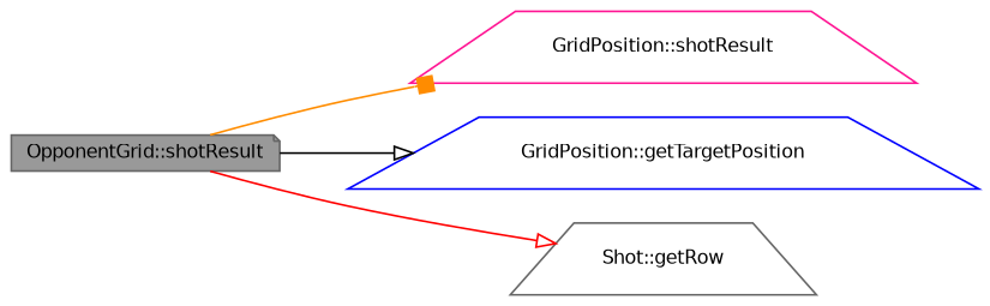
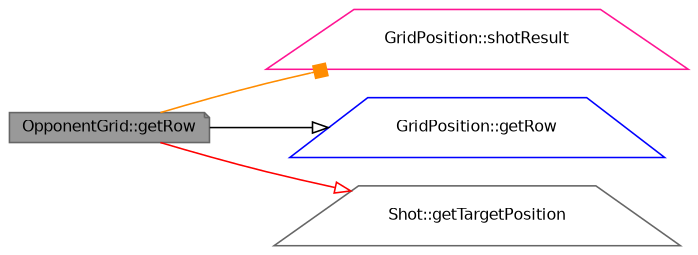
  digraph {
    rankdir=LR
    node [color=gray40 fillcolor=white fontname=Helvetica fontsize=10 shape=trapezium style=filled]
    edge [arrowhead=onormal fontname=Helvetica fontsize=10 labelfontname=Helvetica labelfontsize=10 style=solid]
-   n1 [fillcolor=grey60 fontcolor=black height=0.2 label="OpponentGrid::shotResult" shape=note width=0.4]
+   n1 [fillcolor=grey60 fontcolor=black height=0.2 label="OpponentGrid::getRow" shape=note width=0.4]
    n2 [color=deeppink height=0.2 label="GridPosition::shotResult" width=0.4]
-   n3 [color=blue height=0.2 label="GridPosition::getTargetPosition" width=0.4]
-   n4 [height=0.2 label="Shot::getRow" width=0.4]
+   n3 [color=blue height=0.2 label="GridPosition::getRow" width=0.4]
+   n4 [height=0.2 label="Shot::getTargetPosition" width=0.4]
    n1 -> n2 [arrowhead=box color=darkorange]
    n1 -> n3 [color=black]
    n1 -> n4 [color=red]
  }
